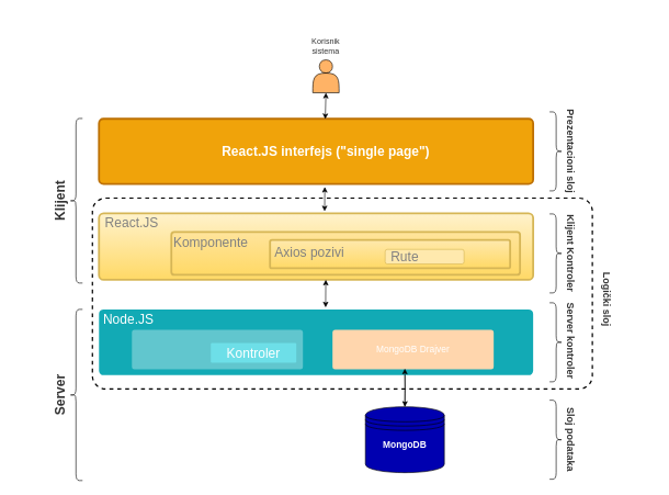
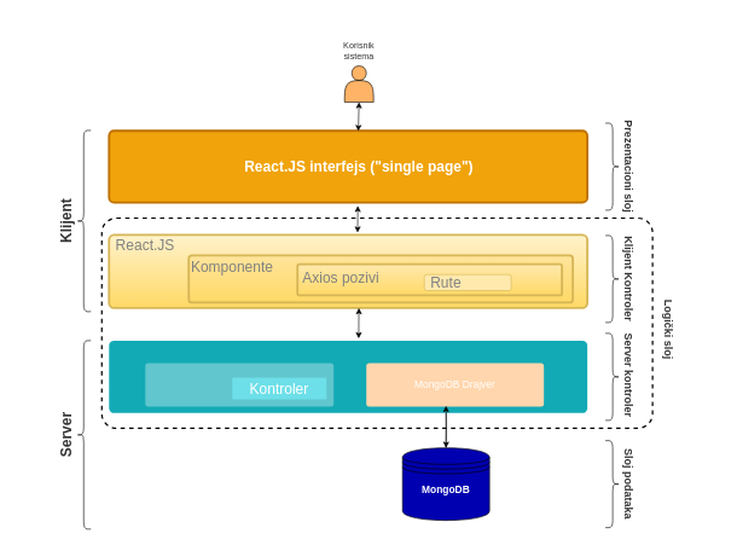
  <mxCell id="0" />
  <mxCell id="1" parent="0" />
  <mxCell id="2" value="" style="rounded=1;whiteSpace=wrap;html=1;shadow=0;labelBackgroundColor=none;strokeColor=#BD7000;strokeWidth=3;fillColor=#f0a30a;fontFamily=Helvetica;fontSize=14;fontColor=#000000;align=center;spacing=5;fontStyle=1;arcSize=7;perimeterSpacing=2;" vertex="1" parent="1"><mxGeometry x="150" y="179.5" width="660" height="99" as="geometry" /></mxCell>
  <mxCell id="3" style="edgeStyle=orthogonalEdgeStyle;rounded=0;orthogonalLoop=1;jettySize=auto;html=1;exitX=0.5;exitY=1;exitDx=0;exitDy=0;fontColor=#A9C4EB;entryX=0.5;entryY=0;entryDx=0;entryDy=0;" edge="1" parent="1" target="8"><mxGeometry relative="1" as="geometry"><mxPoint x="615" y="587" as="targetPoint" /><mxPoint x="615" y="559" as="sourcePoint" /></mxGeometry></mxCell>
  <mxCell id="4" value="" style="rounded=1;whiteSpace=wrap;html=1;shadow=0;labelBackgroundColor=none;strokeColor=none;strokeWidth=3;fillColor=#12aab5;fontFamily=Helvetica;fontSize=14;fontColor=#FFFFFF;align=center;spacing=5;fontStyle=1;arcSize=7;perimeterSpacing=2;" vertex="1" parent="1"><mxGeometry x="150" y="469" width="660" height="100" as="geometry" /></mxCell>
  <mxCell id="5" value="MongoDB Drajver" style="rounded=1;whiteSpace=wrap;html=1;shadow=0;labelBackgroundColor=none;strokeColor=none;strokeWidth=3;fillColor=#ffd6ad;fontFamily=Helvetica;fontSize=14;fontColor=#FFFFFF;align=center;spacing=5;fontStyle=0;arcSize=7;perimeterSpacing=2;" vertex="1" parent="1"><mxGeometry x="505" y="500" width="245" height="60" as="geometry" /></mxCell>
  <mxCell id="6" value="" style="rounded=1;whiteSpace=wrap;html=1;shadow=0;labelBackgroundColor=none;strokeColor=none;strokeWidth=3;fillColor=#61c6ce;fontFamily=Helvetica;fontSize=14;fontColor=#FFFFFF;align=center;spacing=5;fontStyle=0;arcSize=7;perimeterSpacing=2;" vertex="1" parent="1"><mxGeometry x="200" y="500" width="260" height="60" as="geometry" /></mxCell>
  <mxCell id="7" style="edgeStyle=orthogonalEdgeStyle;rounded=0;orthogonalLoop=1;jettySize=auto;html=1;fontSize=20;fontColor=#333333;exitX=0.5;exitY=0;exitDx=0;exitDy=0;" edge="1" parent="1" source="8"><mxGeometry relative="1" as="geometry"><mxPoint x="615" y="587" as="sourcePoint" /><Array as="points"><mxPoint x="615" y="597" /><mxPoint x="615" y="597" /></Array><mxPoint x="615" y="559" as="targetPoint" /></mxGeometry></mxCell>
  <mxCell id="8" value="" style="shape=datastore;whiteSpace=wrap;html=1;fontColor=#A9C4EB;fillColor=#0000B0;" vertex="1" parent="1"><mxGeometry x="555" y="617" width="120" height="100" as="geometry" /></mxCell>
  <mxCell id="9" value="&lt;h3&gt;&lt;font color=&quot;#ffffff&quot;&gt;MongoDB&lt;/font&gt;&lt;/h3&gt;" style="text;html=1;strokeColor=none;fillColor=none;align=center;verticalAlign=middle;whiteSpace=wrap;rounded=0;fontColor=none;" vertex="1" parent="1"><mxGeometry x="555" y="660" width="120" height="30" as="geometry" /></mxCell>
  <mxCell id="10" value="" style="shape=curlyBracket;whiteSpace=wrap;html=1;rounded=1;fontColor=#333333;fillColor=#0000B0;" vertex="1" parent="1"><mxGeometry x="105" y="179" width="20" height="250" as="geometry" /></mxCell>
  <mxCell id="11" value="" style="shape=curlyBracket;whiteSpace=wrap;html=1;rounded=1;fontColor=#333333;fillColor=#0000B0;" vertex="1" parent="1"><mxGeometry x="105" y="469" width="20" height="260" as="geometry" /></mxCell>
  <mxCell id="12" value="" style="shape=curlyBracket;whiteSpace=wrap;html=1;rounded=1;flipH=1;fontColor=#333333;fillColor=#0000B0;" vertex="1" parent="1"><mxGeometry x="835" y="169" width="20" height="120" as="geometry" /></mxCell>
  <mxCell id="13" value="" style="shape=curlyBracket;whiteSpace=wrap;html=1;rounded=1;flipH=1;fontColor=#333333;fillColor=#0000B0;" vertex="1" parent="1"><mxGeometry x="835" y="324" width="20" height="120" as="geometry" /></mxCell>
  <mxCell id="14" value="" style="shape=curlyBracket;whiteSpace=wrap;html=1;rounded=1;flipH=1;fontColor=#333333;fillColor=#0000B0;size=0.5;" vertex="1" parent="1"><mxGeometry x="835" y="459" width="20" height="120" as="geometry" /></mxCell>
  <mxCell id="15" value="" style="shape=curlyBracket;whiteSpace=wrap;html=1;rounded=1;flipH=1;fontColor=#333333;fillColor=#0000B0;" vertex="1" parent="1"><mxGeometry x="835" y="607" width="20" height="120" as="geometry" /></mxCell>
  <mxCell id="16" value="" style="shape=actor;whiteSpace=wrap;html=1;fontColor=#333333;fillColor=#FFB366;" vertex="1" parent="1"><mxGeometry x="475" y="90" width="40" height="50" as="geometry" /></mxCell>
  <mxCell id="17" value="Korisnik sistema" style="text;html=1;strokeColor=none;fillColor=none;align=center;verticalAlign=middle;whiteSpace=wrap;rounded=0;fontColor=#333333;" vertex="1" parent="1"><mxGeometry x="465" y="20" width="60" height="100" as="geometry" /></mxCell>
  <mxCell id="18" value="&lt;h1&gt;&lt;b&gt;&lt;font style=&quot;font-size: 20px&quot;&gt;Klijent&lt;/font&gt;&lt;/b&gt;&lt;/h1&gt;" style="text;html=1;strokeColor=none;fillColor=none;align=center;verticalAlign=middle;whiteSpace=wrap;rounded=0;fontColor=#333333;rotation=270;" vertex="1" parent="1"><mxGeometry x="20" y="264" width="140" height="80" as="geometry" /></mxCell>
  <mxCell id="19" value="&lt;h1&gt;&lt;b&gt;&lt;font style=&quot;font-size: 20px&quot;&gt;Server&lt;/font&gt;&lt;/b&gt;&lt;/h1&gt;" style="text;html=1;strokeColor=none;fillColor=none;align=center;verticalAlign=middle;whiteSpace=wrap;rounded=0;fontColor=#333333;rotation=270;" vertex="1" parent="1"><mxGeometry x="20" y="559" width="140" height="80" as="geometry" /></mxCell>
  <mxCell id="20" value="&lt;h1&gt;&lt;b&gt;&lt;font style=&quot;font-size: 15px&quot;&gt;Prezentacioni sloj&lt;/font&gt;&lt;/b&gt;&lt;/h1&gt;" style="text;html=1;strokeColor=none;fillColor=none;align=center;verticalAlign=middle;whiteSpace=wrap;rounded=0;fontColor=#333333;rotation=90;" vertex="1" parent="1"><mxGeometry x="800" y="189" width="140" height="80" as="geometry" /></mxCell>
  <mxCell id="21" value="&lt;h1&gt;&lt;b&gt;&lt;font style=&quot;font-size: 15px&quot;&gt;Klijent Kontroler&lt;/font&gt;&lt;/b&gt;&lt;/h1&gt;" style="text;html=1;strokeColor=none;fillColor=none;align=center;verticalAlign=middle;whiteSpace=wrap;rounded=0;fontColor=#333333;rotation=90;" vertex="1" parent="1"><mxGeometry x="800" y="344" width="140" height="80" as="geometry" /></mxCell>
  <mxCell id="22" value="&lt;h1&gt;&lt;span style=&quot;font-size: 15px&quot;&gt;Server kontroler&amp;nbsp;&lt;/span&gt;&lt;br&gt;&lt;/h1&gt;" style="text;html=1;strokeColor=none;fillColor=none;align=center;verticalAlign=middle;whiteSpace=wrap;rounded=0;fontColor=#333333;rotation=90;" vertex="1" parent="1"><mxGeometry x="800" y="489" width="140" height="60" as="geometry" /></mxCell>
  <mxCell id="23" value="&lt;h1&gt;&lt;b&gt;&lt;font style=&quot;font-size: 15px&quot;&gt;Sloj podataka&lt;/font&gt;&lt;/b&gt;&lt;/h1&gt;" style="text;html=1;strokeColor=none;fillColor=none;align=center;verticalAlign=middle;whiteSpace=wrap;rounded=0;fontColor=#333333;rotation=90;" vertex="1" parent="1"><mxGeometry x="800" y="627" width="140" height="80" as="geometry" /></mxCell>
  <mxCell id="24" value="" style="rounded=1;whiteSpace=wrap;html=1;shadow=0;labelBackgroundColor=none;strokeWidth=2;fillColor=none;fontFamily=Helvetica;fontSize=14;align=center;spacing=5;fontStyle=1;arcSize=7;perimeterSpacing=3;dashed=1;" vertex="1" parent="1"><mxGeometry x="140" y="300" width="760" height="290" as="geometry" /></mxCell>
  <mxCell id="25" value="&lt;h1&gt;&lt;b&gt;&lt;font style=&quot;font-size: 15px&quot;&gt;Logički sloj&lt;/font&gt;&lt;/b&gt;&lt;/h1&gt;" style="text;html=1;strokeColor=none;fillColor=none;align=center;verticalAlign=middle;whiteSpace=wrap;rounded=0;fontColor=#333333;rotation=90;" vertex="1" parent="1"><mxGeometry x="855" y="414" width="140" height="80" as="geometry" /></mxCell>
  <mxCell id="26" value="&lt;h2&gt;&lt;b&gt;&lt;font style=&quot;font-size: 20px&quot; color=&quot;#ffffff&quot;&gt;React.JS interfejs (&quot;single page&quot;)&lt;/font&gt;&lt;/b&gt;&lt;/h2&gt;" style="text;html=1;strokeColor=none;fillColor=none;align=center;verticalAlign=middle;whiteSpace=wrap;rounded=0;" vertex="1" parent="1"><mxGeometry x="331.25" y="214" width="327.5" height="30" as="geometry" /></mxCell>
  <mxCell id="27" value="" style="rounded=1;whiteSpace=wrap;html=1;shadow=0;labelBackgroundColor=none;strokeColor=#d6b656;strokeWidth=3;fillColor=#fff2cc;fontFamily=Helvetica;fontSize=14;align=center;spacing=5;fontStyle=1;arcSize=7;perimeterSpacing=2;gradientColor=#ffd966;" vertex="1" parent="1"><mxGeometry x="150" y="323" width="660" height="101" as="geometry" /></mxCell>
  <mxCell id="28" value="" style="rounded=1;whiteSpace=wrap;html=1;fontSize=20;fillColor=#FFD6AD;strokeColor=#d79b00;" vertex="1" parent="1"><mxGeometry x="345" y="361.37" width="400" height="45.25" as="geometry" /></mxCell>
  <mxCell id="29" value="" style="rounded=1;whiteSpace=wrap;html=1;shadow=0;labelBackgroundColor=none;strokeColor=#d6b656;strokeWidth=3;fillColor=#FFE49C;fontFamily=Helvetica;fontSize=14;align=center;spacing=5;fontStyle=1;arcSize=7;perimeterSpacing=2;gradientColor=#ffd966;" vertex="1" parent="1"><mxGeometry x="260" y="351.5" width="530" height="65" as="geometry" /></mxCell>
  <mxCell id="30" value="&lt;font color=&quot;#808080&quot;&gt;Komponente&lt;/font&gt;" style="text;html=1;strokeColor=none;fillColor=none;align=center;verticalAlign=middle;whiteSpace=wrap;rounded=0;fontSize=20;fontColor=#FFFFFF;" vertex="1" parent="1"><mxGeometry x="290" y="351.62" width="60" height="28.62" as="geometry" /></mxCell>
  <mxCell id="31" value="" style="rounded=1;whiteSpace=wrap;html=1;shadow=0;labelBackgroundColor=none;strokeColor=#d6b656;strokeWidth=3;fillColor=#FFE9AD;fontFamily=Helvetica;fontSize=14;align=center;spacing=5;fontStyle=1;arcSize=7;perimeterSpacing=2;gradientColor=#ffd966;" vertex="1" parent="1"><mxGeometry x="410" y="363.62" width="365" height="43" as="geometry" /></mxCell>
  <mxCell id="32" value="&lt;font color=&quot;#808080&quot;&gt;Axios pozivi&lt;/font&gt;" style="text;html=1;strokeColor=none;fillColor=none;align=center;verticalAlign=middle;whiteSpace=wrap;rounded=0;fontSize=20;fontColor=#FFFFFF;" vertex="1" parent="1"><mxGeometry x="410" y="365.75" width="120" height="30" as="geometry" /></mxCell>
  <mxCell id="33" value="" style="rounded=1;whiteSpace=wrap;html=1;fontSize=20;fillColor=#FFE9AD;strokeColor=#d6b656;" vertex="1" parent="1"><mxGeometry x="585" y="377.88" width="120" height="22.12" as="geometry" /></mxCell>
  <mxCell id="34" value="&lt;font color=&quot;#808080&quot;&gt;Rute&lt;/font&gt;" style="text;html=1;strokeColor=none;fillColor=none;align=center;verticalAlign=middle;whiteSpace=wrap;rounded=0;fontSize=20;fontColor=#FFFFFF;" vertex="1" parent="1"><mxGeometry x="585" y="373.94" width="60" height="30" as="geometry" /></mxCell>
  <mxCell id="35" value="React.JS" style="text;html=1;strokeColor=none;fillColor=none;align=center;verticalAlign=middle;whiteSpace=wrap;rounded=0;fontSize=20;fontColor=#808080;" vertex="1" parent="1"><mxGeometry x="170" y="321.62" width="60" height="30" as="geometry" /></mxCell>
- <mxCell id="36" value="&lt;font color=&quot;#ffffff&quot;&gt;Node.JS&lt;/font&gt;" style="text;html=1;strokeColor=none;fillColor=none;align=center;verticalAlign=middle;whiteSpace=wrap;rounded=0;fontSize=20;fontColor=#808080;" vertex="1" parent="1"><mxGeometry x="165" y="469" width="60" height="30" as="geometry" /></mxCell>
  <mxCell id="37" value="" style="endArrow=classic;startArrow=classic;html=1;rounded=0;fontSize=20;fontColor=#FFFFFF;exitX=0.52;exitY=1.024;exitDx=0;exitDy=0;exitPerimeter=0;" edge="1" parent="1" source="2"><mxGeometry width="50" height="50" relative="1" as="geometry"><mxPoint x="340" y="410" as="sourcePoint" /><mxPoint x="493" y="320" as="targetPoint" /><Array as="points" /></mxGeometry></mxCell>
  <mxCell id="38" value="" style="endArrow=classic;startArrow=classic;html=1;rounded=0;fontSize=20;fontColor=#FFFFFF;exitX=0.52;exitY=0.976;exitDx=0;exitDy=0;exitPerimeter=0;" edge="1" parent="1"><mxGeometry width="50" height="50" relative="1" as="geometry"><mxPoint x="494.78" y="423.998" as="sourcePoint" /><mxPoint x="494.5" y="465.97" as="targetPoint" /></mxGeometry></mxCell>
  <mxCell id="39" value="" style="endArrow=classic;startArrow=classic;html=1;rounded=0;fontSize=20;fontColor=#FFFFFF;exitX=0.5;exitY=1;exitDx=0;exitDy=0;entryX=0.521;entryY=0.024;entryDx=0;entryDy=0;entryPerimeter=0;" edge="1" parent="1" source="16" target="2"><mxGeometry width="50" height="50" relative="1" as="geometry"><mxPoint x="503.28" y="292.972" as="sourcePoint" /><mxPoint x="503" y="330" as="targetPoint" /><Array as="points" /></mxGeometry></mxCell>
  <mxCell id="40" value="" style="rounded=1;whiteSpace=wrap;html=1;shadow=0;labelBackgroundColor=none;strokeColor=none;strokeWidth=3;fillColor=#6DDFE8;fontFamily=Helvetica;fontSize=14;fontColor=#FFFFFF;align=center;spacing=5;fontStyle=0;arcSize=7;perimeterSpacing=2;gradientColor=none;" vertex="1" parent="1"><mxGeometry x="320" y="520" width="130" height="30" as="geometry" /></mxCell>
  <mxCell id="41" value="Kontroler&lt;br&gt;" style="text;html=1;strokeColor=none;fillColor=none;align=center;verticalAlign=middle;whiteSpace=wrap;rounded=0;fontSize=20;fontColor=#FFFFFF;" vertex="1" parent="1"><mxGeometry x="355" y="520" width="60" height="30" as="geometry" /></mxCell>
